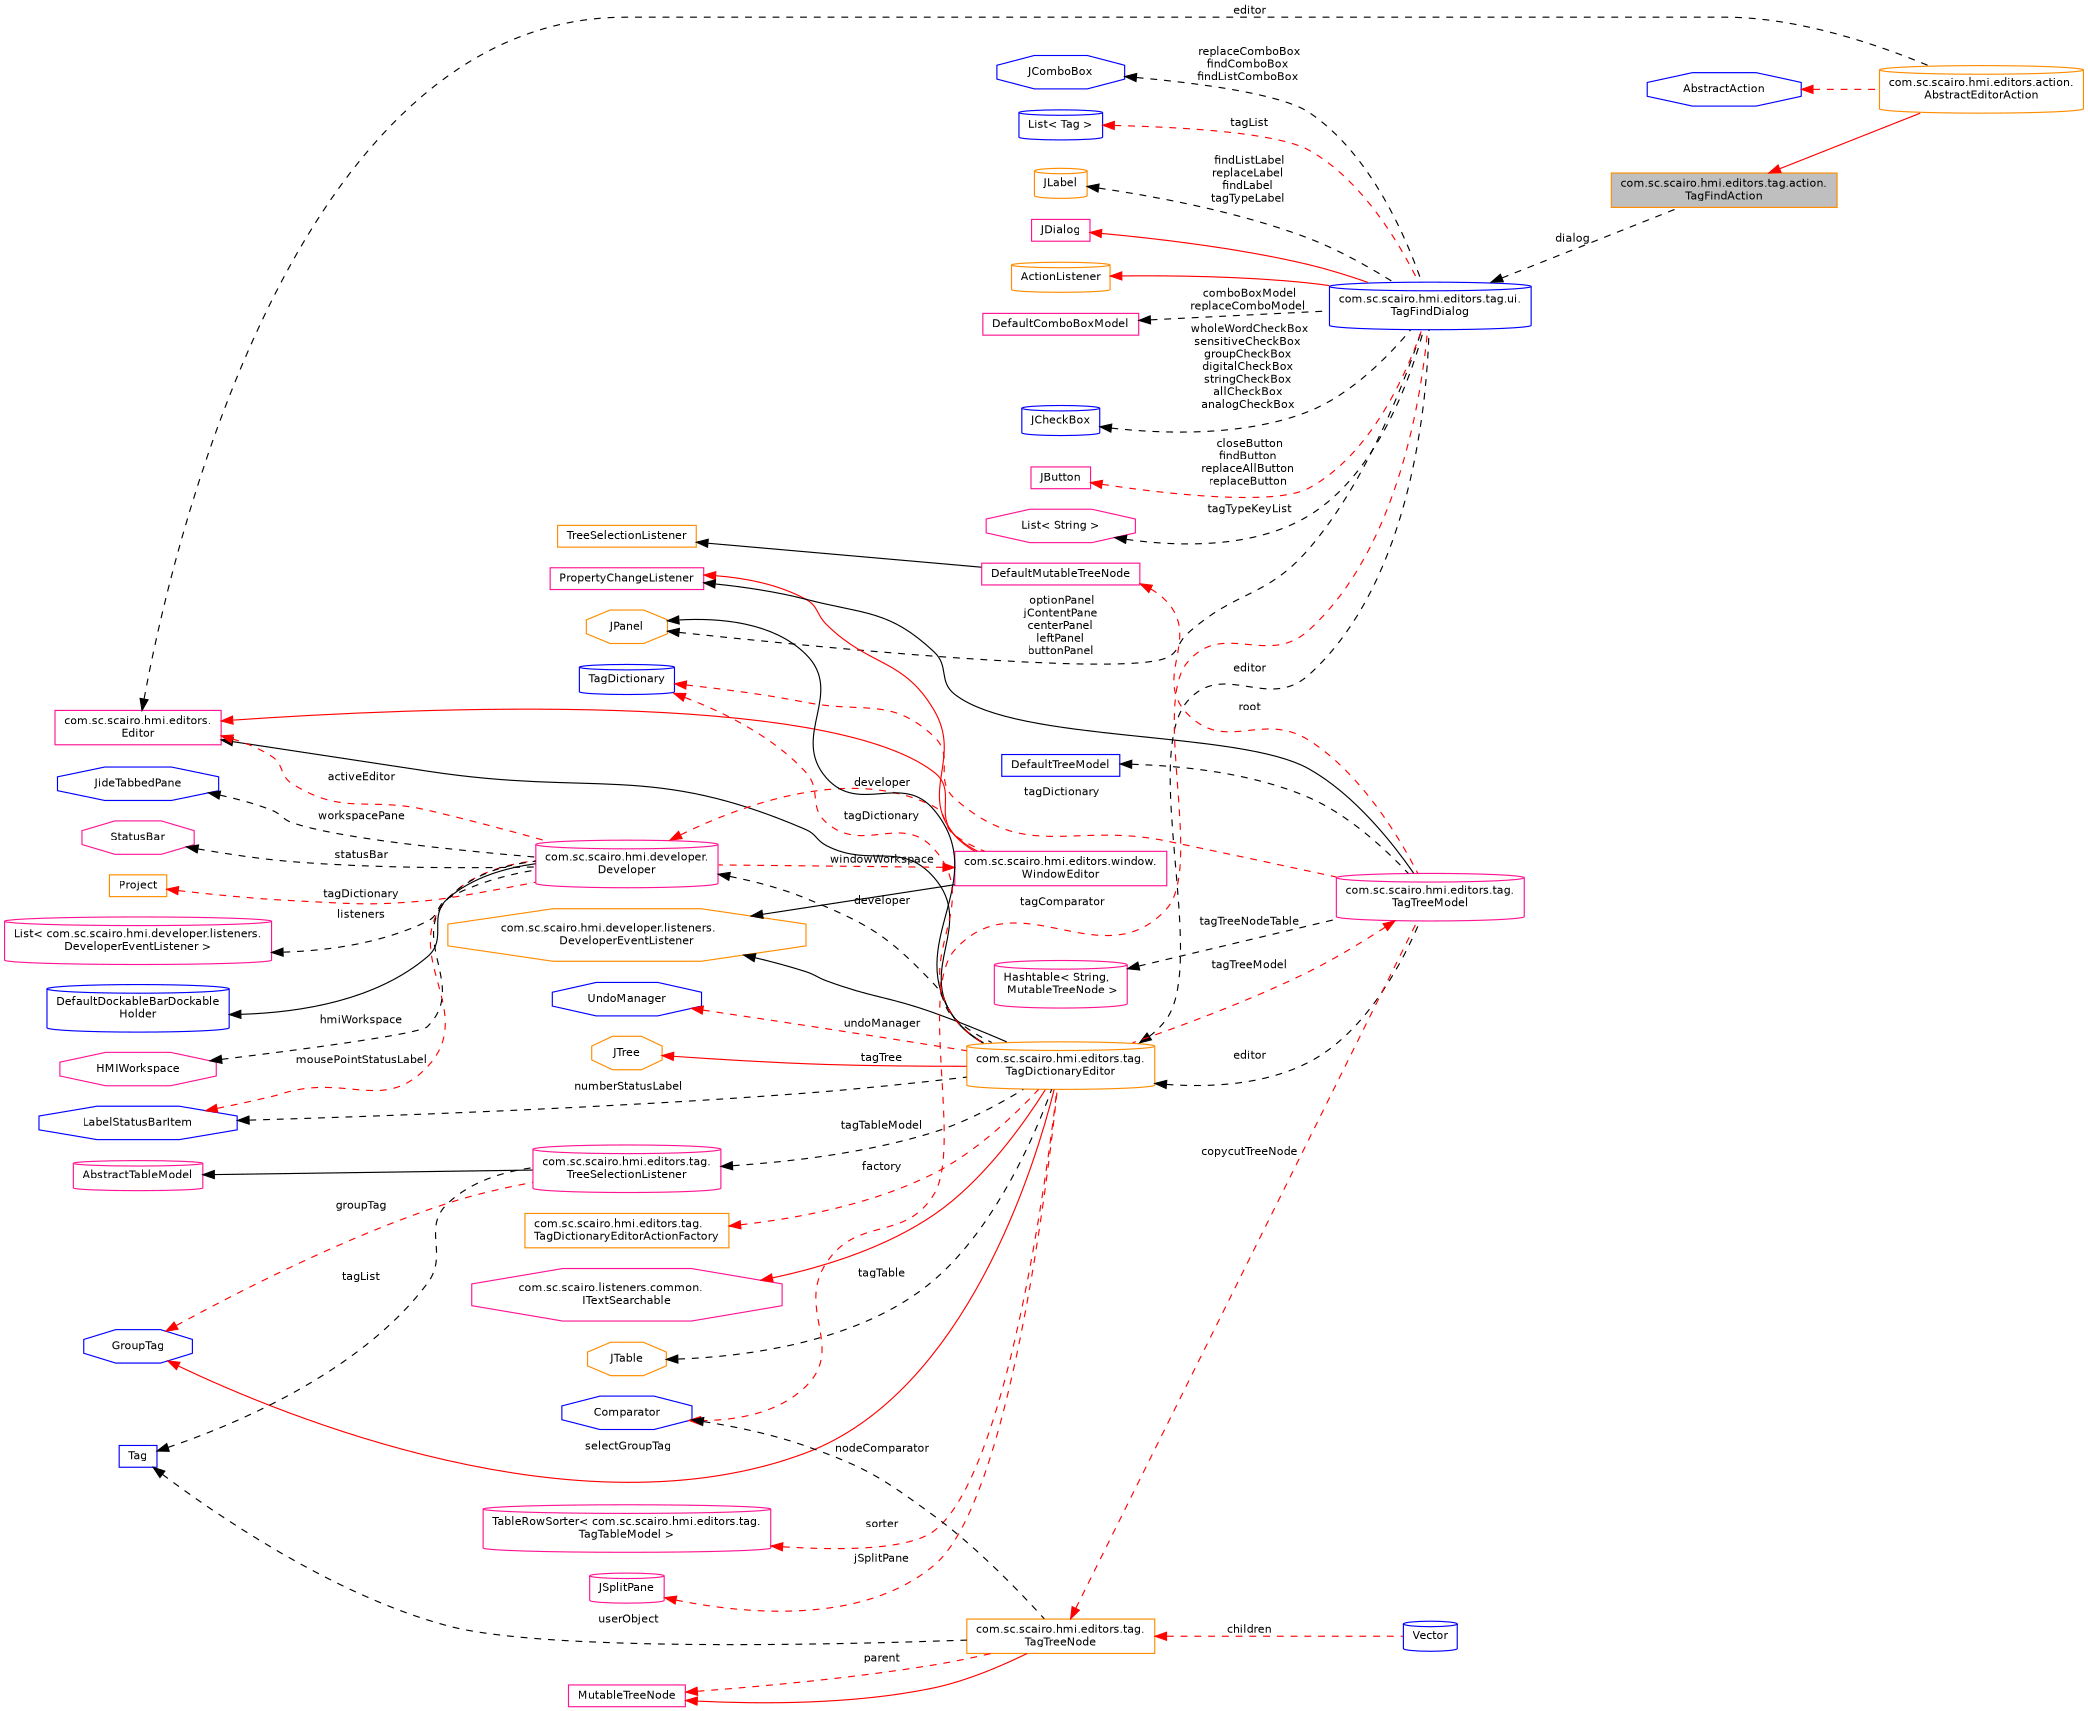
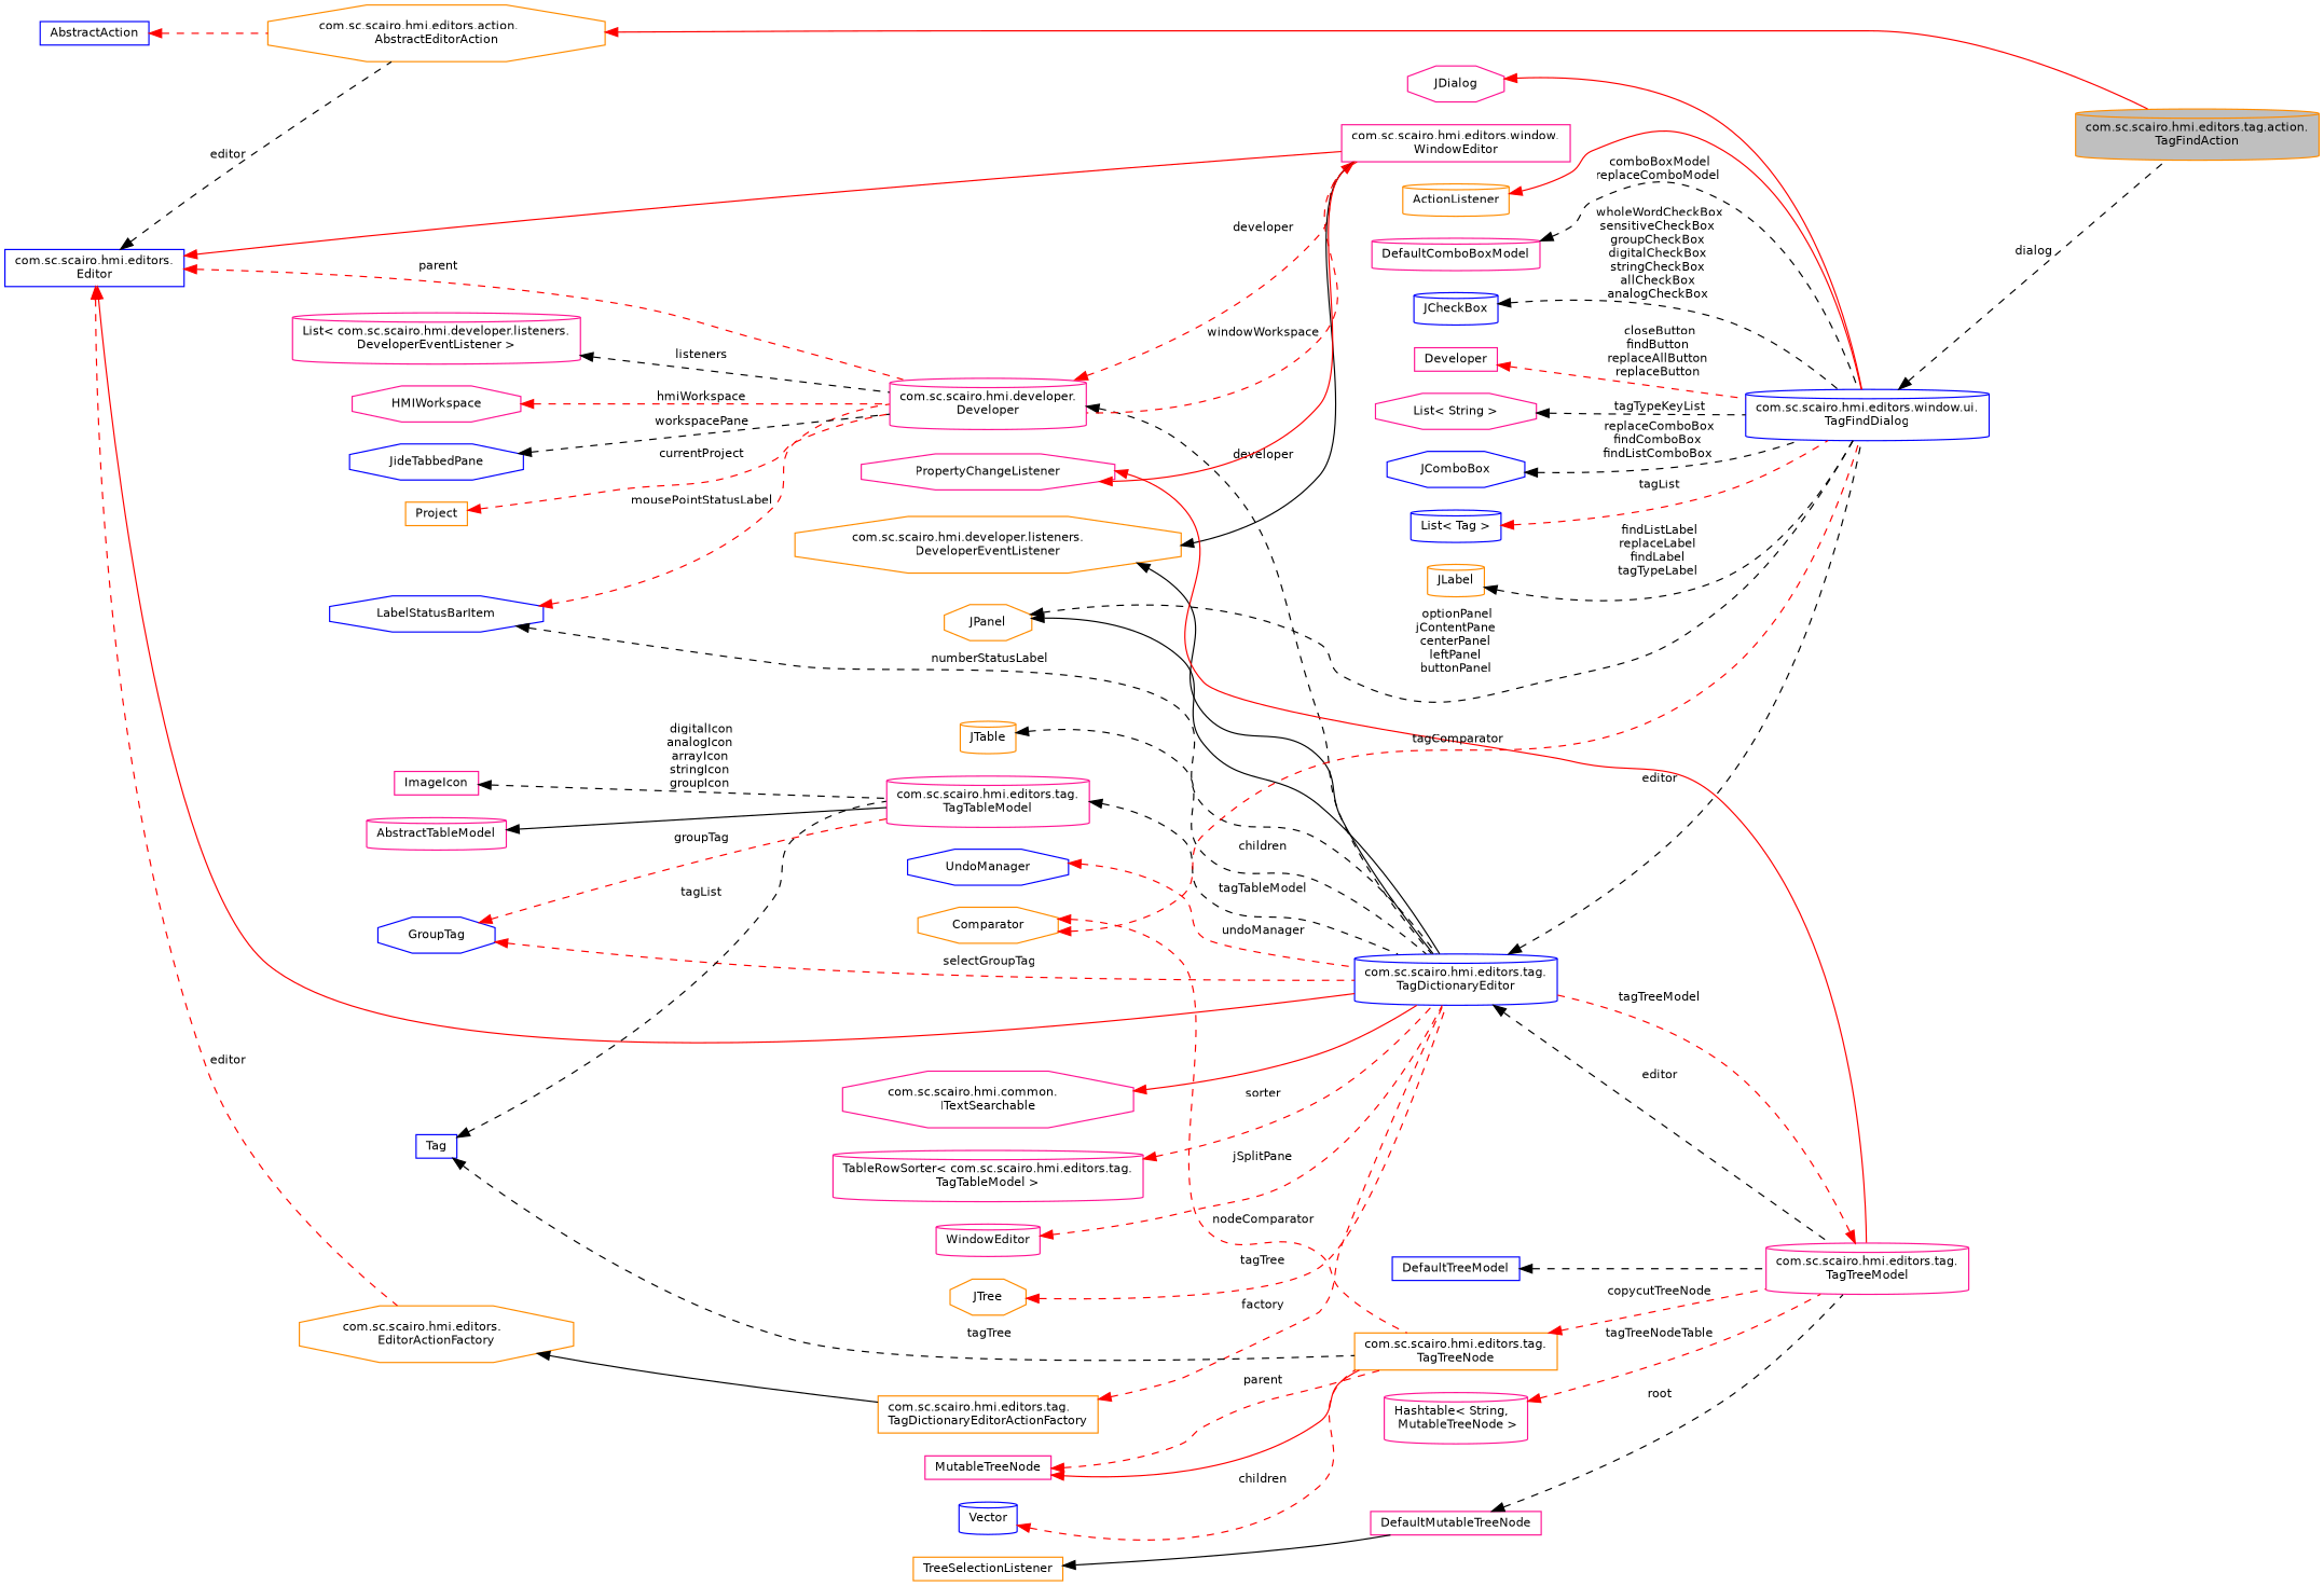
  digraph {
    rankdir=LR
    node [color=deeppink fillcolor=white fontname=Helvetica fontsize=10 shape=cylinder style=filled]
    edge [color=red dir=back fontname=Helvetica fontsize=10 labelfontname=Helvetica labelfontsize=10 style=dashed]
-   n1 [color=darkorange fillcolor=grey75 fontcolor=black height=0.2 label="com.sc.scairo.hmi.editors.tag.action.\lTagFindAction" shape=box width=0.4]
-   n2 [color=darkorange height=0.2 label="com.sc.scairo.hmi.editors.action.\lAbstractEditorAction" width=0.4]
-   n3 [color=blue height=0.2 label=AbstractAction shape=octagon width=0.4]
-   n4 [height=0.2 label="com.sc.scairo.hmi.editors.\lEditor" shape=box width=0.4]
-   n5 [color=darkorange height=0.2 label="com.sc.scairo.hmi.editors.tag.\lTagDictionaryEditor" width=0.4]
+   n1 [color=darkorange fillcolor=grey75 fontcolor=black height=0.2 label="com.sc.scairo.hmi.editors.tag.action.\lTagFindAction" width=0.4]
+   n2 [color=darkorange height=0.2 label="com.sc.scairo.hmi.editors.action.\lAbstractEditorAction" shape=octagon width=0.4]
+   n3 [color=blue height=0.2 label=AbstractAction shape=box width=0.4]
+   n4 [color=blue height=0.2 label="com.sc.scairo.hmi.editors.\lEditor" shape=box width=0.4]
+   n5 [color=blue height=0.2 label="com.sc.scairo.hmi.editors.tag.\lTagDictionaryEditor" width=0.4]
    n6 [height=0.2 label="com.sc.scairo.hmi.developer.\lDeveloper" width=0.4]
    n7 [height=0.2 label="com.sc.scairo.hmi.editors.window.\lWindowEditor" shape=box width=0.4]
-   n9 [color=blue height=0.2 label="com.sc.scairo.hmi.editors.tag.ui.\lTagFindDialog" width=0.4]
+   n8 [color=darkorange height=0.2 label="com.sc.scairo.hmi.editors.\lEditorActionFactory" shape=octagon width=0.4]
+   n9 [color=blue height=0.2 label="com.sc.scairo.hmi.editors.window.ui.\lTagFindDialog" width=0.4]
    n10 [height=0.2 label="com.sc.scairo.hmi.editors.tag.\lTagTreeModel" width=0.4]
    n11 [color=darkorange height=0.2 label="com.sc.scairo.hmi.editors.tag.\lTagDictionaryEditorActionFactory" shape=box width=0.4]
-   n12 [height=0.2 label=JDialog shape=box width=0.4]
+   n12 [height=0.2 label=JDialog shape=octagon width=0.4]
    n13 [color=darkorange height=0.2 label=ActionListener width=0.4]
    n14 [color=darkorange height=0.2 label=JPanel shape=octagon width=0.4]
    n15 [color=darkorange height=0.2 label="com.sc.scairo.hmi.developer.listeners.\lDeveloperEventListener" shape=octagon width=0.4]
    n16 [color=darkorange height=0.2 label=TreeSelectionListener shape=box width=0.4]
    n17 [height=0.2 label=DefaultMutableTreeNode shape=box width=0.4]
-   n18 [height=0.2 label="com.sc.scairo.listeners.common.\lITextSearchable" shape=octagon width=0.4]
-   n19 [color=blue height=0.2 label=TagDictionary width=0.4]
+   n18 [height=0.2 label="com.sc.scairo.hmi.common.\lITextSearchable" shape=octagon width=0.4]
    n20 [height=0.2 label="TableRowSorter\< com.sc.scairo.hmi.editors.tag.\lTagTableModel \>" width=0.4]
-   n21 [height=0.2 label=JSplitPane width=0.4]
+   n21 [height=0.2 label=WindowEditor width=0.4]
    n22 [color=blue height=0.2 label=UndoManager shape=octagon width=0.4]
    n23 [color=blue height=0.2 label=LabelStatusBarItem shape=octagon width=0.4]
    n24 [color=blue height=0.2 label=GroupTag shape=octagon width=0.4]
-   n25 [height=0.2 label="com.sc.scairo.hmi.editors.tag.\lTreeSelectionListener" width=0.4]
-   n26 [color=darkorange height=0.2 label=JTable shape=octagon width=0.4]
+   n25 [height=0.2 label="com.sc.scairo.hmi.editors.tag.\lTagTableModel" width=0.4]
+   n26 [color=darkorange height=0.2 label=JTable width=0.4]
    n27 [color=blue height=0.2 label=DefaultTreeModel shape=box width=0.4]
-   n28 [height=0.2 label=PropertyChangeListener shape=box width=0.4]
+   n28 [height=0.2 label=PropertyChangeListener shape=octagon width=0.4]
    n29 [height=0.2 label="Hashtable\< String,\l MutableTreeNode \>" width=0.4]
    n30 [color=darkorange height=0.2 label="com.sc.scairo.hmi.editors.tag.\lTagTreeNode" shape=box width=0.4]
    n31 [height=0.2 label=MutableTreeNode shape=box width=0.4]
    n32 [color=blue height=0.2 label=Vector width=0.4]
-   n33 [color=blue height=0.2 label=Comparator shape=octagon width=0.4]
+   n33 [color=darkorange height=0.2 label=Comparator shape=octagon width=0.4]
    n34 [color=blue height=0.2 label=Tag shape=box width=0.4]
-   n35 [color=blue height=0.2 label="DefaultDockableBarDockable\lHolder" width=0.4]
    n36 [height=0.2 label=HMIWorkspace shape=octagon width=0.4]
    n37 [color=blue height=0.2 label=JideTabbedPane shape=octagon width=0.4]
-   n38 [height=0.2 label=StatusBar shape=octagon width=0.4]
    n39 [color=darkorange height=0.2 label=Project shape=box width=0.4]
    n40 [height=0.2 label="List\< com.sc.scairo.hmi.developer.listeners.\lDeveloperEventListener \>" width=0.4]
    n41 [color=darkorange height=0.2 label=JTree shape=octagon width=0.4]
    n42 [height=0.2 label=AbstractTableModel width=0.4]
-   n44 [height=0.2 label=DefaultComboBoxModel shape=box width=0.4]
+   n43 [height=0.2 label=ImageIcon shape=box width=0.4]
+   n44 [height=0.2 label=DefaultComboBoxModel width=0.4]
    n45 [color=blue height=0.2 label=JCheckBox width=0.4]
-   n46 [height=0.2 label=JButton shape=box width=0.4]
+   n46 [height=0.2 label=Developer shape=box width=0.4]
    n47 [height=0.2 label="List\< String \>" shape=octagon width=0.4]
    n48 [color=blue height=0.2 label=JComboBox shape=octagon width=0.4]
    n49 [color=blue height=0.2 label="List\< Tag \>" width=0.4]
    n50 [color=darkorange height=0.2 label=JLabel width=0.4]
-   n1 -> n2 [style=solid]
+   n2 -> n1 [style=solid]
    n3 -> n2
    n4 -> n2 [color=black label=" editor"]
-   n4 -> n5 [color=black style=solid]
-   n4 -> n6 [label=" activeEditor"]
+   n4 -> n5 [style=solid]
+   n4 -> n6 [label=" parent"]
    n4 -> n7 [style=solid]
+   n4 -> n8 [label=" editor"]
    n5 -> n9 [color=black label=" editor"]
    n5 -> n10 [color=black label=" editor"]
    n6 -> n5 [color=black label=" developer"]
    n6 -> n7 [label=" developer"]
    n7 -> n6 [label=" windowWorkspace"]
+   n8 -> n11 [color=black style=solid]
    n9 -> n1 [color=black label=" dialog"]
    n10 -> n5 [label=" tagTreeModel"]
    n11 -> n5 [label=" factory"]
    n12 -> n9 [style=solid]
    n13 -> n9 [style=solid]
    n14 -> n5 [color=black style=solid]
    n14 -> n9 [color=black label=" optionPanel\njContentPane\ncenterPanel\nleftPanel\nbuttonPanel"]
    n15 -> n5 [color=black style=solid]
    n15 -> n7 [color=black style=solid]
    n16 -> n17 [color=black style=solid]
-   n17 -> n10 [label=" root"]
+   n17 -> n10 [color=black label=" root"]
    n18 -> n5 [style=solid]
-   n19 -> n5 [label=" tagDictionary"]
-   n19 -> n10 [label=" tagDictionary"]
    n20 -> n5 [label=" sorter"]
    n21 -> n5 [label=" jSplitPane"]
    n22 -> n5 [label=" undoManager"]
    n23 -> n5 [color=black label=" numberStatusLabel"]
    n23 -> n6 [label=" mousePointStatusLabel"]
-   n24 -> n5 [label=" selectGroupTag" style=solid]
+   n24 -> n5 [label=" selectGroupTag"]
    n24 -> n25 [label=" groupTag"]
    n25 -> n5 [color=black label=" tagTableModel"]
-   n26 -> n5 [color=black label=" tagTable"]
+   n26 -> n5 [color=black label=" children"]
    n27 -> n10 [color=black]
    n28 -> n7 [style=solid]
-   n28 -> n10 [color=black style=solid]
-   n29 -> n10 [color=black label=" tagTreeNodeTable"]
+   n28 -> n10 [style=solid]
+   n29 -> n10 [label=" tagTreeNodeTable"]
    n30 -> n10 [label=" copycutTreeNode"]
    n31 -> n30 [style=solid]
    n31 -> n30 [label=" parent"]
-   n30 -> n32 [label=" children"]
+   n32 -> n30 [label=" children"]
    n33 -> n9 [label=" tagComparator"]
-   n33 -> n30 [color=black label=" nodeComparator"]
+   n33 -> n30 [label=" nodeComparator"]
    n34 -> n25 [color=black label=" tagList"]
-   n34 -> n30 [color=black label=" userObject"]
-   n35 -> n6 [color=black style=solid]
-   n36 -> n6 [color=black label=" hmiWorkspace"]
+   n34 -> n30 [color=black label=" tagTree"]
+   n36 -> n6 [label=" hmiWorkspace"]
    n37 -> n6 [color=black label=" workspacePane"]
-   n38 -> n6 [color=black label=" statusBar"]
-   n39 -> n6 [label=" tagDictionary"]
+   n39 -> n6 [label=" currentProject"]
    n40 -> n6 [color=black label=" listeners"]
-   n41 -> n5 [label=" tagTree" style=solid]
+   n41 -> n5 [label=" tagTree"]
    n42 -> n25 [color=black style=solid]
+   n43 -> n25 [color=black label=" digitalIcon\nanalogIcon\narrayIcon\nstringIcon\ngroupIcon"]
    n44 -> n9 [color=black label=" comboBoxModel\nreplaceComboModel"]
    n45 -> n9 [color=black label=" wholeWordCheckBox\nsensitiveCheckBox\ngroupCheckBox\ndigitalCheckBox\nstringCheckBox\nallCheckBox\nanalogCheckBox"]
    n46 -> n9 [label=" closeButton\nfindButton\nreplaceAllButton\nreplaceButton"]
    n47 -> n9 [color=black label=" tagTypeKeyList"]
    n48 -> n9 [color=black label=" replaceComboBox\nfindComboBox\nfindListComboBox"]
    n49 -> n9 [label=" tagList"]
    n50 -> n9 [color=black label=" findListLabel\nreplaceLabel\nfindLabel\ntagTypeLabel"]
  }
